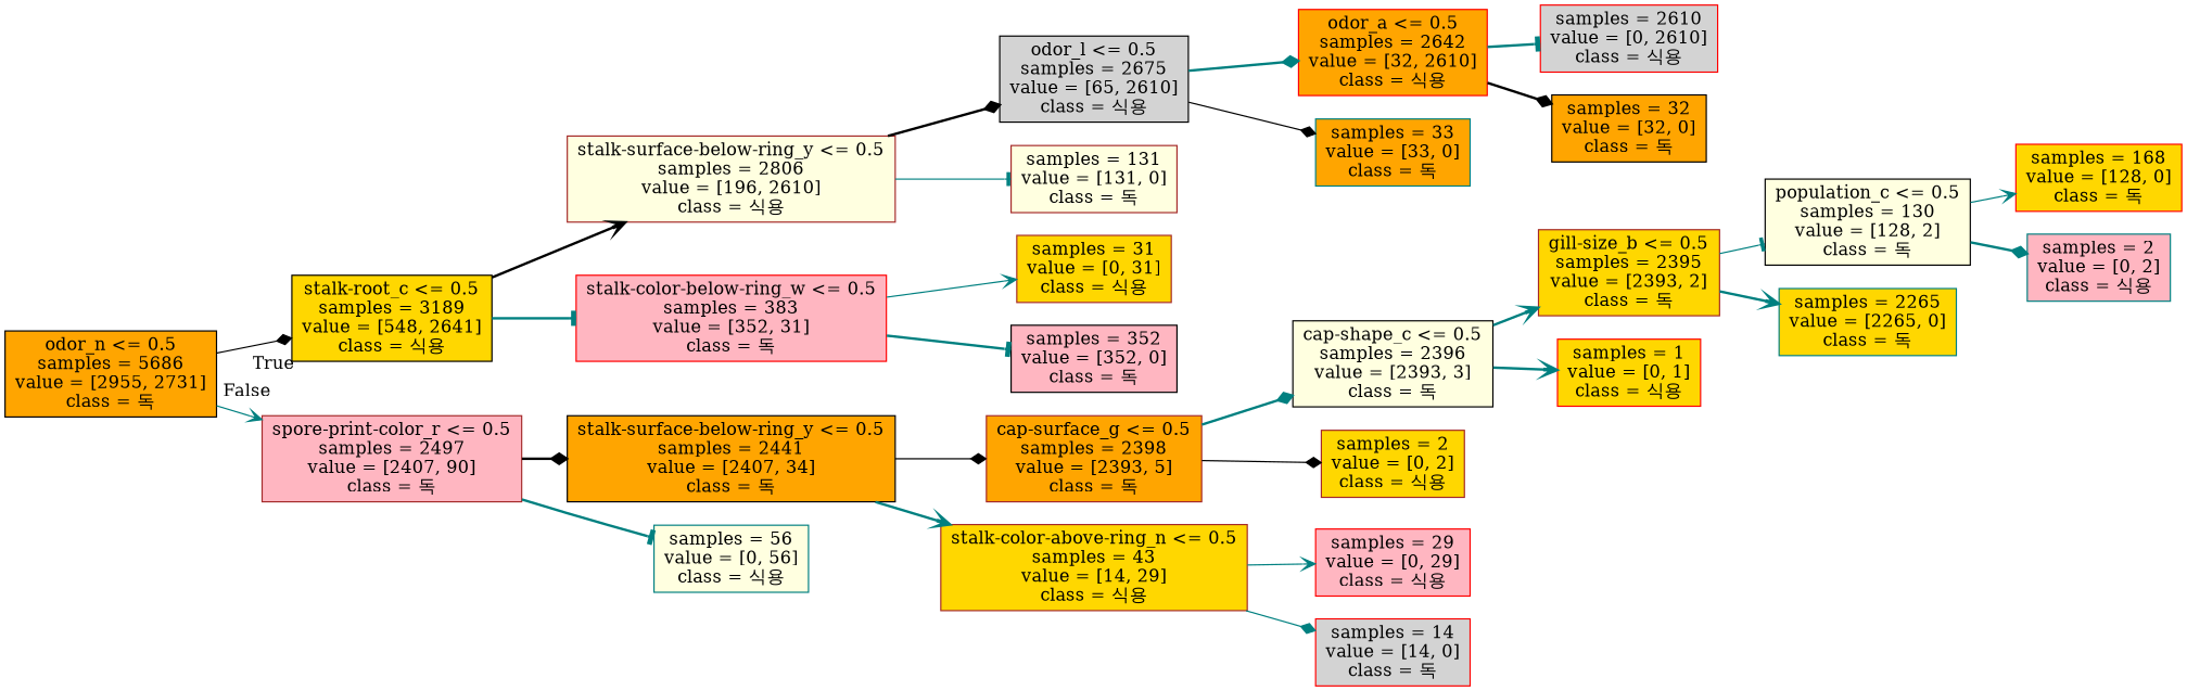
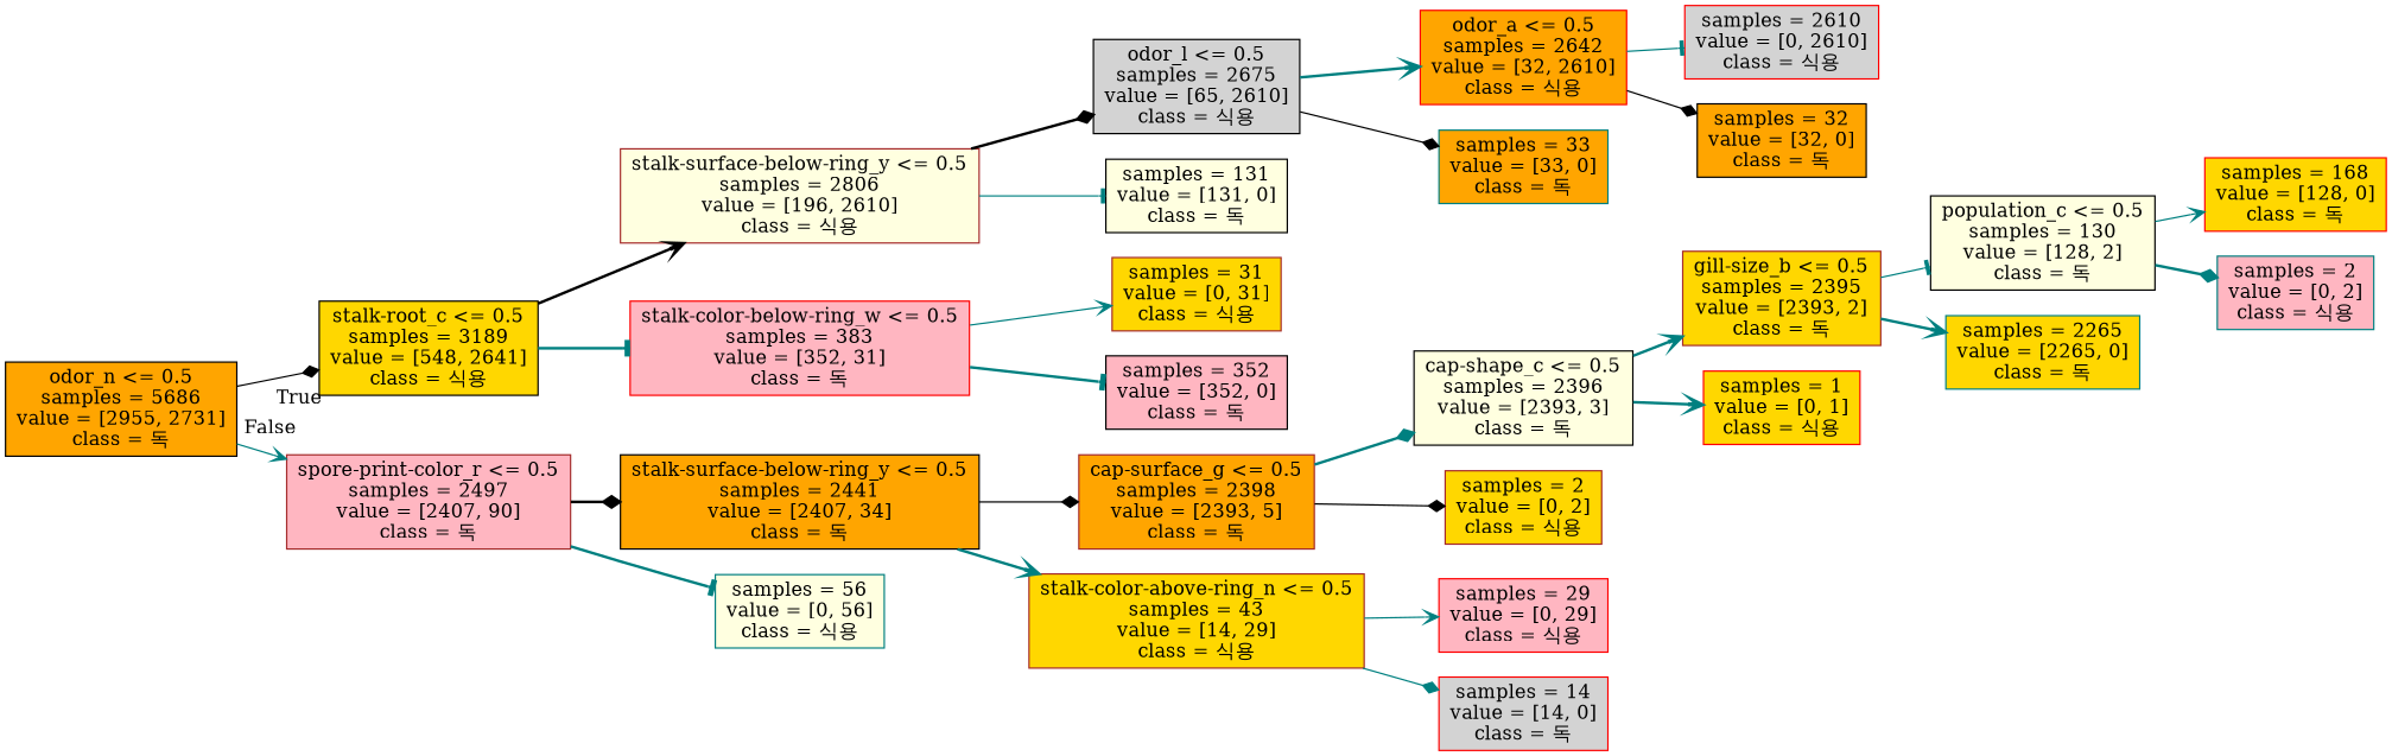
  digraph {
    rankdir=LR
    node [color=black fillcolor=gold shape=box style=filled]
    edge [arrowhead=diamond color=teal style=bold]
    n1 [fillcolor=orange label="odor_n <= 0.5\nsamples = 5686\nvalue = [2955, 2731]\nclass = 독"]
    n2 [label="stalk-root_c <= 0.5\nsamples = 3189\nvalue = [548, 2641]\nclass = 식용"]
    n3 [color=brown fillcolor=lightpink label="spore-print-color_r <= 0.5\nsamples = 2497\nvalue = [2407, 90]\nclass = 독"]
    n4 [color=brown fillcolor=lightyellow label="stalk-surface-below-ring_y <= 0.5\nsamples = 2806\nvalue = [196, 2610]\nclass = 식용"]
    n5 [color=red fillcolor=lightpink label="stalk-color-below-ring_w <= 0.5\nsamples = 383\nvalue = [352, 31]\nclass = 독"]
    n6 [fillcolor=orange label="stalk-surface-below-ring_y <= 0.5\nsamples = 2441\nvalue = [2407, 34]\nclass = 독"]
    n7 [color=teal fillcolor=lightyellow label="samples = 56\nvalue = [0, 56]\nclass = 식용"]
    n8 [fillcolor=lightgrey label="odor_l <= 0.5\nsamples = 2675\nvalue = [65, 2610]\nclass = 식용"]
-   n9 [color=brown fillcolor=lightyellow label="samples = 131\nvalue = [131, 0]\nclass = 독"]
+   n9 [fillcolor=lightyellow label="samples = 131\nvalue = [131, 0]\nclass = 독"]
    n10 [color=brown label="samples = 31\nvalue = [0, 31]\nclass = 식용"]
    n11 [fillcolor=lightpink label="samples = 352\nvalue = [352, 0]\nclass = 독"]
    n12 [color=red fillcolor=orange label="odor_a <= 0.5\nsamples = 2642\nvalue = [32, 2610]\nclass = 식용"]
    n13 [color=teal fillcolor=orange label="samples = 33\nvalue = [33, 0]\nclass = 독"]
    n14 [color=red fillcolor=lightgrey label="samples = 2610\nvalue = [0, 2610]\nclass = 식용"]
    n15 [fillcolor=orange label="samples = 32\nvalue = [32, 0]\nclass = 독"]
    n16 [color=brown fillcolor=orange label="cap-surface_g <= 0.5\nsamples = 2398\nvalue = [2393, 5]\nclass = 독"]
    n17 [color=brown label="stalk-color-above-ring_n <= 0.5\nsamples = 43\nvalue = [14, 29]\nclass = 식용"]
    n18 [fillcolor=lightyellow label="cap-shape_c <= 0.5\nsamples = 2396\nvalue = [2393, 3]\nclass = 독"]
    n19 [color=brown label="samples = 2\nvalue = [0, 2]\nclass = 식용"]
    n20 [color=red fillcolor=lightpink label="samples = 29\nvalue = [0, 29]\nclass = 식용"]
    n21 [color=red fillcolor=lightgrey label="samples = 14\nvalue = [14, 0]\nclass = 독"]
    n22 [color=brown label="gill-size_b <= 0.5\nsamples = 2395\nvalue = [2393, 2]\nclass = 독"]
    n23 [color=red label="samples = 1\nvalue = [0, 1]\nclass = 식용"]
    n24 [fillcolor=lightyellow label="population_c <= 0.5\nsamples = 130\nvalue = [128, 2]\nclass = 독"]
    n25 [color=teal label="samples = 2265\nvalue = [2265, 0]\nclass = 독"]
    n26 [color=red label="samples = 168\nvalue = [128, 0]\nclass = 독"]
    n27 [color=teal fillcolor=lightpink label="samples = 2\nvalue = [0, 2]\nclass = 식용"]
    n1 -> n2 [color=black headlabel=True labelangle=45 labeldistance=2.5 style=solid]
    n1 -> n3 [arrowhead=vee headlabel=False labelangle=-45 labeldistance=2.5 style=solid]
    n2 -> n4 [arrowhead=vee color=black]
    n2 -> n5 [arrowhead=tee]
    n3 -> n6 [color=black]
    n3 -> n7 [arrowhead=tee]
    n4 -> n8 [color=black]
    n4 -> n9 [arrowhead=tee style=solid]
    n5 -> n10 [arrowhead=vee style=solid]
    n5 -> n11 [arrowhead=tee]
    n6 -> n16 [color=black style=solid]
    n6 -> n17 [arrowhead=vee]
-   n8 -> n12
+   n8 -> n12 [arrowhead=vee]
    n8 -> n13 [color=black style=solid]
-   n12 -> n14 [arrowhead=tee]
-   n12 -> n15 [color=black]
+   n12 -> n14 [arrowhead=tee style=solid]
+   n12 -> n15 [color=black style=solid]
    n16 -> n18
    n16 -> n19 [color=black style=solid]
    n17 -> n20 [arrowhead=vee style=solid]
    n17 -> n21 [style=solid]
    n18 -> n22 [arrowhead=vee]
    n18 -> n23 [arrowhead=vee]
    n22 -> n24 [arrowhead=tee style=solid]
    n22 -> n25 [arrowhead=vee]
    n24 -> n26 [arrowhead=vee style=solid]
    n24 -> n27
  }
